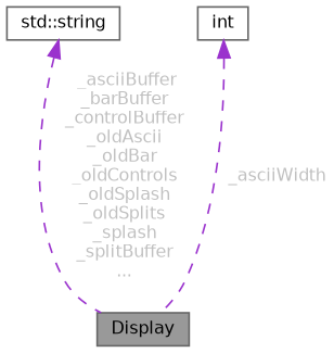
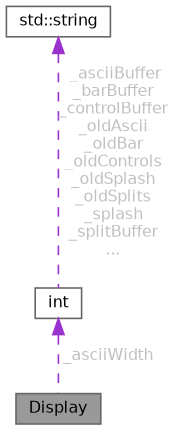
  digraph {
    node [color=gray40 fillcolor=white fontname=Helvetica fontsize=10 shape=box style=filled]
    edge [color=darkorchid3 dir=back fontcolor=grey fontname=Helvetica fontsize=10 labelfontname=Helvetica labelfontsize=10 style=dashed]
    n1 [fillcolor=grey60 fontcolor=black height=0.2 label=Display width=0.4]
    n2 [height=0.2 label="std::string" width=0.4]
    n3 [height=0.2 label=int width=0.4]
-   n2 -> n1 [label=" _asciiBuffer\n_barBuffer\n_controlBuffer\n_oldAscii\n_oldBar\n_oldControls\n_oldSplash\n_oldSplits\n_splash\n_splitBuffer\n..."]
+   n2 -> n3 [label=" _asciiBuffer\n_barBuffer\n_controlBuffer\n_oldAscii\n_oldBar\n_oldControls\n_oldSplash\n_oldSplits\n_splash\n_splitBuffer\n..."]
    n3 -> n1 [label=" _asciiWidth"]
  }
